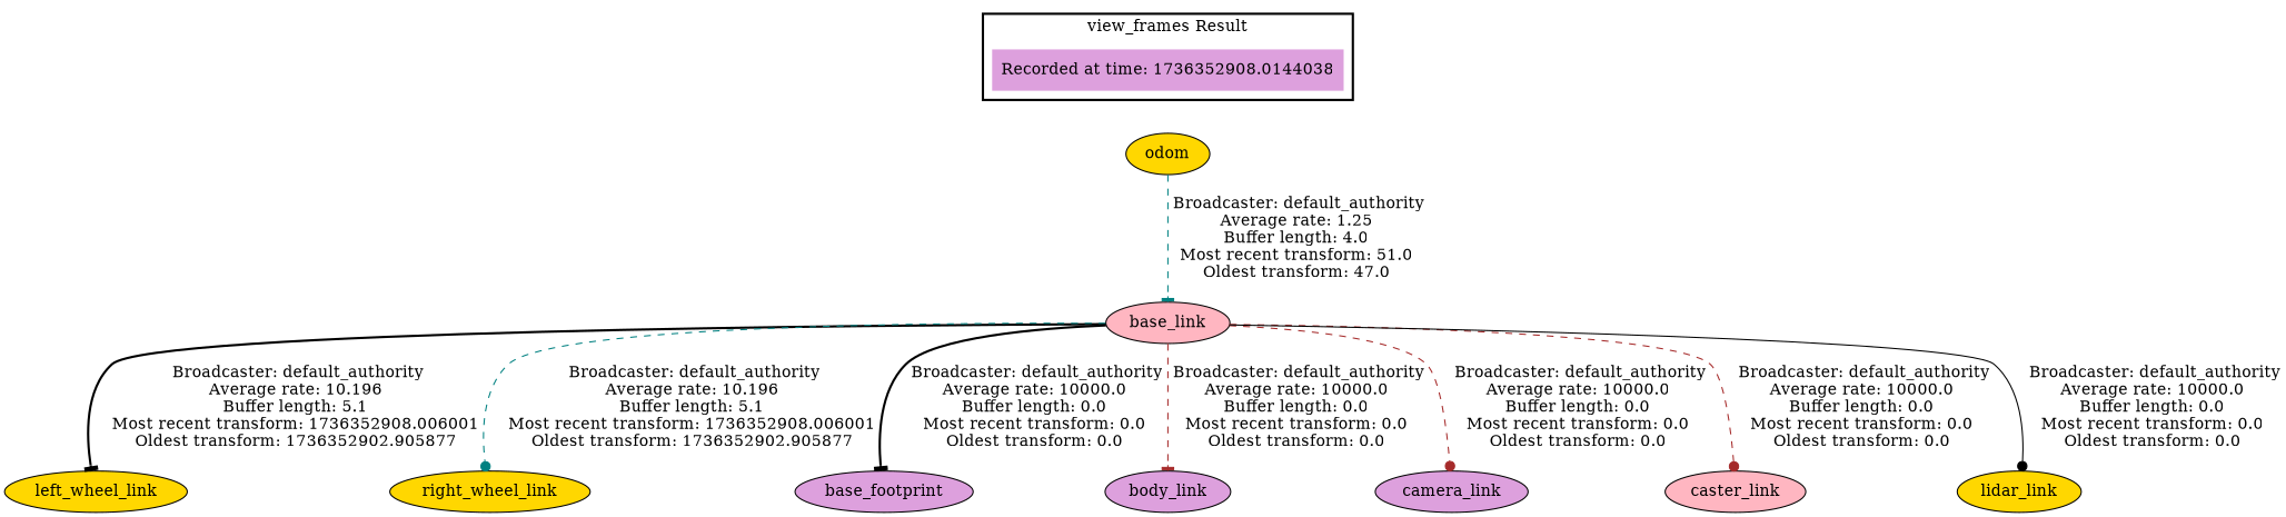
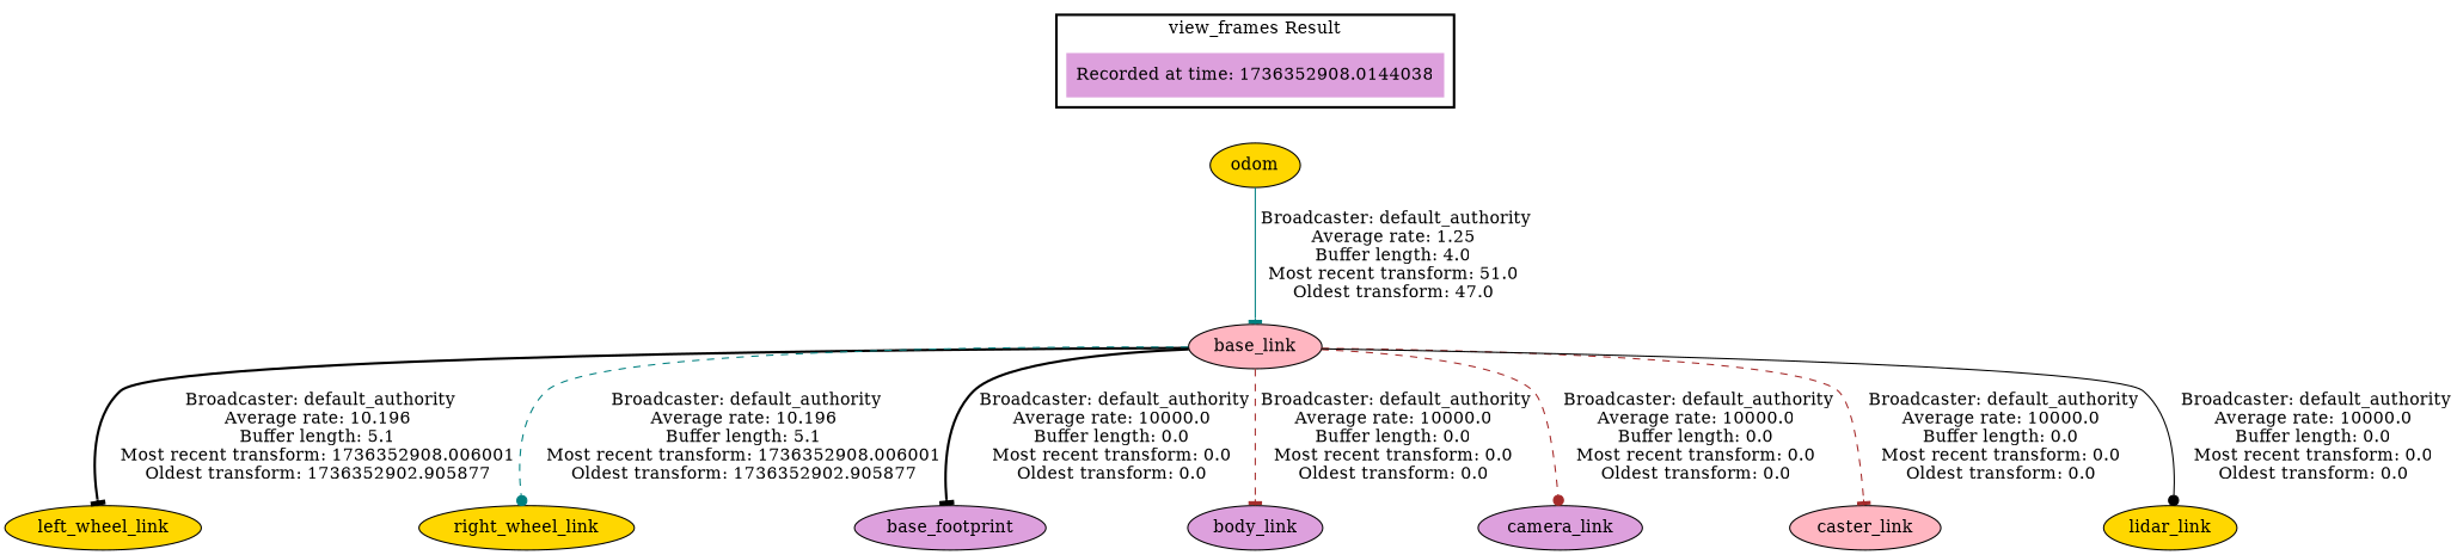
  digraph {
    node [fillcolor=plum style=filled]
    edge [style=dashed arrowhead=tee color=black]
    "Recorded at time: 1736352908.0144038" [shape=plaintext]
    odom [fillcolor=gold]
    base_link [fillcolor=lightpink]
    left_wheel_link [fillcolor=gold]
    right_wheel_link [fillcolor=gold]
    base_footprint
    body_link
    camera_link
    caster_link [fillcolor=lightpink]
    lidar_link [fillcolor=gold]
    subgraph cluster_1 {
      color=black
      label="view_frames Result"
      style=bold
      "Recorded at time: 1736352908.0144038"
    }
    "Recorded at time: 1736352908.0144038" -> odom [style=invis arrowhead="" color=""]
-   odom -> base_link [color=teal label=" Broadcaster: default_authority\nAverage rate: 1.25\nBuffer length: 4.0\nMost recent transform: 51.0\nOldest transform: 47.0\n"]
+   odom -> base_link [color=teal label=" Broadcaster: default_authority\nAverage rate: 1.25\nBuffer length: 4.0\nMost recent transform: 51.0\nOldest transform: 47.0\n" style=solid]
    base_link -> left_wheel_link [label=" Broadcaster: default_authority\nAverage rate: 10.196\nBuffer length: 5.1\nMost recent transform: 1736352908.006001\nOldest transform: 1736352902.905877\n" style=bold]
    base_link -> right_wheel_link [arrowhead=dot color=teal label=" Broadcaster: default_authority\nAverage rate: 10.196\nBuffer length: 5.1\nMost recent transform: 1736352908.006001\nOldest transform: 1736352902.905877\n"]
    base_link -> base_footprint [label=" Broadcaster: default_authority\nAverage rate: 10000.0\nBuffer length: 0.0\nMost recent transform: 0.0\nOldest transform: 0.0\n" style=bold]
    base_link -> body_link [color=brown label=" Broadcaster: default_authority\nAverage rate: 10000.0\nBuffer length: 0.0\nMost recent transform: 0.0\nOldest transform: 0.0\n"]
    base_link -> camera_link [arrowhead=dot color=brown label=" Broadcaster: default_authority\nAverage rate: 10000.0\nBuffer length: 0.0\nMost recent transform: 0.0\nOldest transform: 0.0\n"]
-   base_link -> caster_link [arrowhead=dot color=brown label=" Broadcaster: default_authority\nAverage rate: 10000.0\nBuffer length: 0.0\nMost recent transform: 0.0\nOldest transform: 0.0\n"]
+   base_link -> caster_link [color=brown label=" Broadcaster: default_authority\nAverage rate: 10000.0\nBuffer length: 0.0\nMost recent transform: 0.0\nOldest transform: 0.0\n"]
    base_link -> lidar_link [arrowhead=dot label=" Broadcaster: default_authority\nAverage rate: 10000.0\nBuffer length: 0.0\nMost recent transform: 0.0\nOldest transform: 0.0\n" style=solid]
  }
